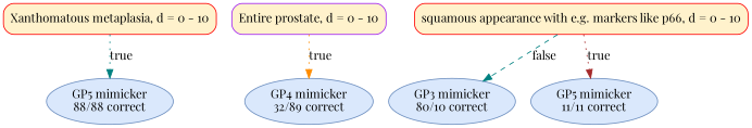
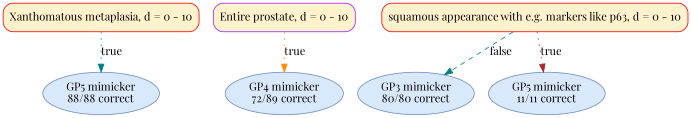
  digraph {
    fontname="Playfair Display"
    node [color="#6C8EBF" fillcolor="#DAE8FC" fontname="Playfair Display" shape=ellipse style="rounded,filled"]
    edge [color=teal fontname="Playfair Display" style=dotted]
    n1 [color=red fillcolor="#FFF2CC" label="Xanthomatous metaplasia, d = 0 - 10" shape=box]
    n2 [label=<GP5 mimicker<br/>88/88 correct>]
    n3 [color=purple fillcolor="#FFF2CC" label="Entire prostate, d = 0 - 10" shape=box]
-   n4 [label=<GP4 mimicker<br/>32/89 correct>]
-   n5 [color=red fillcolor="#FFF2CC" label="squamous appearance with e.g. markers like p66, d = 0 - 10" shape=box]
-   n6 [label=<GP3 mimicker<br/>80/10 correct>]
+   n4 [label=<GP4 mimicker<br/>72/89 correct>]
+   n5 [color=red fillcolor="#FFF2CC" label="squamous appearance with e.g. markers like p63, d = 0 - 10" shape=box]
+   n6 [label=<GP3 mimicker<br/>80/80 correct>]
    n7 [label=<GP5 mimicker<br/>11/11 correct>]
    n1 -> n2 [label=true]
    n3 -> n4 [color=darkorange label=true]
    n5 -> n6 [label=false style=dashed]
    n5 -> n7 [color=brown label=true]
  }
